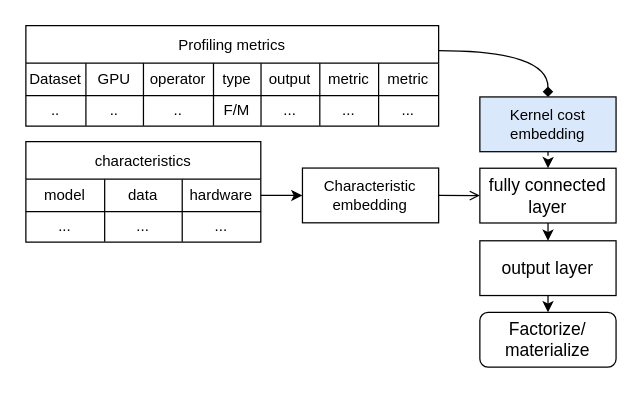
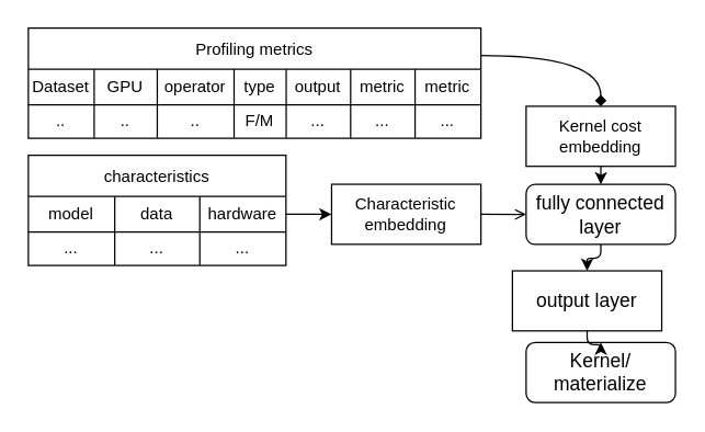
  <mxCell id="0" />
  <mxCell id="1" parent="0" />
  <mxCell id="2" value="characteristics" style="shape=table;startSize=30;container=1;collapsible=0;childLayout=tableLayout;" parent="1" vertex="1"><mxGeometry x="20.148" y="112.755" width="187.833" height="80.27" as="geometry" /></mxCell>
  <mxCell id="3" value="" style="shape=tableRow;horizontal=0;startSize=0;swimlaneHead=0;swimlaneBody=0;top=0;left=0;bottom=0;right=0;collapsible=0;dropTarget=0;fillColor=none;points=[[0,0.5],[1,0.5]];portConstraint=eastwest;" parent="2" vertex="1"><mxGeometry y="30" width="187.833" height="26" as="geometry" /></mxCell>
  <mxCell id="4" value="model" style="shape=partialRectangle;html=1;whiteSpace=wrap;connectable=0;overflow=hidden;fillColor=none;top=0;left=0;bottom=0;right=0;pointerEvents=1;" parent="3" vertex="1"><mxGeometry width="63" height="26" as="geometry"><mxRectangle width="63" height="26" as="alternateBounds" /></mxGeometry></mxCell>
  <mxCell id="5" value="data" style="shape=partialRectangle;html=1;whiteSpace=wrap;connectable=0;overflow=hidden;fillColor=none;top=0;left=0;bottom=0;right=0;pointerEvents=1;" parent="3" vertex="1"><mxGeometry x="63" width="62" height="26" as="geometry"><mxRectangle width="62" height="26" as="alternateBounds" /></mxGeometry></mxCell>
  <mxCell id="6" value="hardware" style="shape=partialRectangle;html=1;whiteSpace=wrap;connectable=0;overflow=hidden;fillColor=none;top=0;left=0;bottom=0;right=0;pointerEvents=1;" parent="3" vertex="1"><mxGeometry x="125" width="63" height="26" as="geometry"><mxRectangle width="63" height="26" as="alternateBounds" /></mxGeometry></mxCell>
  <mxCell id="7" value="" style="shape=tableRow;horizontal=0;startSize=0;swimlaneHead=0;swimlaneBody=0;top=0;left=0;bottom=0;right=0;collapsible=0;dropTarget=0;fillColor=none;points=[[0,0.5],[1,0.5]];portConstraint=eastwest;" parent="2" vertex="1"><mxGeometry y="56" width="187.833" height="24" as="geometry" /></mxCell>
  <mxCell id="8" value="..." style="shape=partialRectangle;html=1;whiteSpace=wrap;connectable=0;overflow=hidden;fillColor=none;top=0;left=0;bottom=0;right=0;pointerEvents=1;" parent="7" vertex="1"><mxGeometry width="63" height="24" as="geometry"><mxRectangle width="63" height="24" as="alternateBounds" /></mxGeometry></mxCell>
  <mxCell id="9" value="..." style="shape=partialRectangle;html=1;whiteSpace=wrap;connectable=0;overflow=hidden;fillColor=none;top=0;left=0;bottom=0;right=0;pointerEvents=1;" parent="7" vertex="1"><mxGeometry x="63" width="62" height="24" as="geometry"><mxRectangle width="62" height="24" as="alternateBounds" /></mxGeometry></mxCell>
  <mxCell id="10" value="..." style="shape=partialRectangle;html=1;whiteSpace=wrap;connectable=0;overflow=hidden;fillColor=none;top=0;left=0;bottom=0;right=0;pointerEvents=1;" parent="7" vertex="1"><mxGeometry x="125" width="63" height="24" as="geometry"><mxRectangle width="63" height="24" as="alternateBounds" /></mxGeometry></mxCell>
- <mxCell id="11" value="Kernel cost embedding" style="whiteSpace=wrap;html=1;startSize=30;fillColor=#dae8fc;" parent="1" vertex="1"><mxGeometry x="383.111" y="77" width="108.889" height="43.784" as="geometry" /></mxCell>
+ <mxCell id="11" value="Kernel cost embedding" style="whiteSpace=wrap;html=1;startSize=30;" parent="1" vertex="1"><mxGeometry x="383.111" y="77" width="108.889" height="43.784" as="geometry" /></mxCell>
  <mxCell id="12" value="Profiling metrics" style="shape=table;startSize=30;container=1;collapsible=0;childLayout=tableLayout;" parent="1" vertex="1"><mxGeometry x="20.15" y="20" width="330" height="80.27" as="geometry" /></mxCell>
  <mxCell id="13" value="" style="shape=tableRow;horizontal=0;startSize=0;swimlaneHead=0;swimlaneBody=0;top=0;left=0;bottom=0;right=0;collapsible=0;dropTarget=0;fillColor=none;points=[[0,0.5],[1,0.5]];portConstraint=eastwest;" parent="12" vertex="1"><mxGeometry y="30" width="330" height="26" as="geometry" /></mxCell>
  <mxCell id="14" value="Dataset" style="shape=partialRectangle;html=1;whiteSpace=wrap;connectable=0;overflow=hidden;fillColor=none;top=0;left=0;bottom=0;right=0;pointerEvents=1;" parent="13" vertex="1"><mxGeometry width="48" height="26" as="geometry"><mxRectangle width="48" height="26" as="alternateBounds" /></mxGeometry></mxCell>
  <mxCell id="15" value="GPU" style="shape=partialRectangle;html=1;whiteSpace=wrap;connectable=0;overflow=hidden;fillColor=none;top=0;left=0;bottom=0;right=0;pointerEvents=1;" parent="13" vertex="1"><mxGeometry x="48" width="46" height="26" as="geometry"><mxRectangle width="46" height="26" as="alternateBounds" /></mxGeometry></mxCell>
  <mxCell id="16" value="operator" style="shape=partialRectangle;html=1;whiteSpace=wrap;connectable=0;overflow=hidden;fillColor=none;top=0;left=0;bottom=0;right=0;pointerEvents=1;" parent="13" vertex="1"><mxGeometry x="94" width="56" height="26" as="geometry"><mxRectangle width="56" height="26" as="alternateBounds" /></mxGeometry></mxCell>
  <mxCell id="17" value="type" style="shape=partialRectangle;html=1;whiteSpace=wrap;connectable=0;overflow=hidden;fillColor=none;top=0;left=0;bottom=0;right=0;pointerEvents=1;" parent="13" vertex="1"><mxGeometry x="150" width="38" height="26" as="geometry"><mxRectangle width="38" height="26" as="alternateBounds" /></mxGeometry></mxCell>
  <mxCell id="18" value="output" style="shape=partialRectangle;html=1;whiteSpace=wrap;connectable=0;overflow=hidden;fillColor=none;top=0;left=0;bottom=0;right=0;pointerEvents=1;" parent="13" vertex="1"><mxGeometry x="188" width="47" height="26" as="geometry"><mxRectangle width="47" height="26" as="alternateBounds" /></mxGeometry></mxCell>
  <mxCell id="19" value="metric" style="shape=partialRectangle;html=1;whiteSpace=wrap;connectable=0;overflow=hidden;fillColor=none;top=0;left=0;bottom=0;right=0;pointerEvents=1;" parent="13" vertex="1"><mxGeometry x="235" width="47" height="26" as="geometry"><mxRectangle width="47" height="26" as="alternateBounds" /></mxGeometry></mxCell>
  <mxCell id="20" value="metric" style="shape=partialRectangle;html=1;whiteSpace=wrap;connectable=0;overflow=hidden;fillColor=none;top=0;left=0;bottom=0;right=0;pointerEvents=1;" parent="13" vertex="1"><mxGeometry x="282" width="48" height="26" as="geometry"><mxRectangle width="48" height="26" as="alternateBounds" /></mxGeometry></mxCell>
  <mxCell id="21" value="" style="shape=tableRow;horizontal=0;startSize=0;swimlaneHead=0;swimlaneBody=0;top=0;left=0;bottom=0;right=0;collapsible=0;dropTarget=0;fillColor=none;points=[[0,0.5],[1,0.5]];portConstraint=eastwest;" parent="12" vertex="1"><mxGeometry y="56" width="330" height="24" as="geometry" /></mxCell>
  <mxCell id="22" value=".." style="shape=partialRectangle;html=1;whiteSpace=wrap;connectable=0;overflow=hidden;fillColor=none;top=0;left=0;bottom=0;right=0;pointerEvents=1;" parent="21" vertex="1"><mxGeometry width="48" height="24" as="geometry"><mxRectangle width="48" height="24" as="alternateBounds" /></mxGeometry></mxCell>
  <mxCell id="23" value=".." style="shape=partialRectangle;html=1;whiteSpace=wrap;connectable=0;overflow=hidden;fillColor=none;top=0;left=0;bottom=0;right=0;pointerEvents=1;" parent="21" vertex="1"><mxGeometry x="48" width="46" height="24" as="geometry"><mxRectangle width="46" height="24" as="alternateBounds" /></mxGeometry></mxCell>
  <mxCell id="24" value=".." style="shape=partialRectangle;html=1;whiteSpace=wrap;connectable=0;overflow=hidden;fillColor=none;top=0;left=0;bottom=0;right=0;pointerEvents=1;" parent="21" vertex="1"><mxGeometry x="94" width="56" height="24" as="geometry"><mxRectangle width="56" height="24" as="alternateBounds" /></mxGeometry></mxCell>
  <mxCell id="25" value="F/M" style="shape=partialRectangle;html=1;whiteSpace=wrap;connectable=0;overflow=hidden;fillColor=none;top=0;left=0;bottom=0;right=0;pointerEvents=1;" parent="21" vertex="1"><mxGeometry x="150" width="38" height="24" as="geometry"><mxRectangle width="38" height="24" as="alternateBounds" /></mxGeometry></mxCell>
  <mxCell id="26" value="..." style="shape=partialRectangle;html=1;whiteSpace=wrap;connectable=0;overflow=hidden;fillColor=none;top=0;left=0;bottom=0;right=0;pointerEvents=1;" parent="21" vertex="1"><mxGeometry x="188" width="47" height="24" as="geometry"><mxRectangle width="47" height="24" as="alternateBounds" /></mxGeometry></mxCell>
  <mxCell id="27" value="..." style="shape=partialRectangle;html=1;whiteSpace=wrap;connectable=0;overflow=hidden;fillColor=none;top=0;left=0;bottom=0;right=0;pointerEvents=1;" parent="21" vertex="1"><mxGeometry x="235" width="47" height="24" as="geometry"><mxRectangle width="47" height="24" as="alternateBounds" /></mxGeometry></mxCell>
  <mxCell id="28" value="..." style="shape=partialRectangle;html=1;whiteSpace=wrap;connectable=0;overflow=hidden;fillColor=none;top=0;left=0;bottom=0;right=0;pointerEvents=1;" parent="21" vertex="1"><mxGeometry x="282" width="48" height="24" as="geometry"><mxRectangle width="48" height="24" as="alternateBounds" /></mxGeometry></mxCell>
  <mxCell id="29" value="Characteristic embedding" style="whiteSpace=wrap;html=1;startSize=30;" parent="1" vertex="1"><mxGeometry x="241.266" y="133.859" width="108.889" height="43.784" as="geometry" /></mxCell>
- <mxCell id="30" value="fully connected layer" style="whiteSpace=wrap;html=1;fontSize=14;" parent="1" vertex="1"><mxGeometry x="383.111" y="134" width="108.889" height="43.784" as="geometry" /></mxCell>
- <mxCell id="31" value="Factorize/&lt;br&gt;materialize" style="rounded=1;whiteSpace=wrap;html=1;fontSize=14;" parent="1" vertex="1"><mxGeometry x="383.111" y="249.216" width="108.889" height="43.784" as="geometry" /></mxCell>
- <mxCell id="32" value="output layer" style="whiteSpace=wrap;html=1;fontSize=14;" parent="1" vertex="1"><mxGeometry x="383.111" y="192" width="108.889" height="43.784" as="geometry" /></mxCell>
+ <mxCell id="30" value="fully connected layer" style="whiteSpace=wrap;html=1;fontSize=14;rounded=1;" parent="1" vertex="1"><mxGeometry x="383.111" y="134" width="108.889" height="43.784" as="geometry" /></mxCell>
+ <mxCell id="31" value="Kernel/&lt;br&gt;materialize" style="rounded=1;whiteSpace=wrap;html=1;fontSize=14;" parent="1" vertex="1"><mxGeometry x="383.111" y="249.216" width="108.889" height="43.784" as="geometry" /></mxCell>
+ <mxCell id="32" value="output layer" style="whiteSpace=wrap;html=1;fontSize=14;" parent="1" vertex="1"><mxGeometry x="373.111" y="197" width="108.889" height="43.784" as="geometry" /></mxCell>
  <mxCell id="33" style="edgeStyle=orthogonalEdgeStyle;html=1;curved=1;entryX=0.5;entryY=0;entryDx=0;entryDy=0;exitX=1;exitY=0.25;exitDx=0;exitDy=0;endArrow=diamond;" parent="1" source="12" target="11" edge="1"><mxGeometry relative="1" as="geometry"><mxPoint x="546.444" y="465.135" as="targetPoint" /><Array as="points"><mxPoint x="438" y="40" /></Array></mxGeometry></mxCell>
  <mxCell id="34" value="" style="edgeStyle=orthogonalEdgeStyle;html=1;fontSize=14;exitX=1;exitY=0.5;exitDx=0;exitDy=0;entryX=0;entryY=0.5;entryDx=0;entryDy=0;" parent="1" source="3" target="29" edge="1"><mxGeometry relative="1" as="geometry"><Array as="points"><mxPoint x="222" y="156" /><mxPoint x="222" y="156" /></Array></mxGeometry></mxCell>
- <mxCell id="35" style="edgeStyle=orthogonalEdgeStyle;html=1;entryX=0.5;entryY=0;entryDx=0;entryDy=0;elbow=vertical;curved=1;dashed=1;" parent="1" source="11" target="30" edge="1"><mxGeometry relative="1" as="geometry" /></mxCell>
+ <mxCell id="35" style="edgeStyle=orthogonalEdgeStyle;html=1;entryX=0.5;entryY=0;entryDx=0;entryDy=0;elbow=vertical;curved=1;" parent="1" source="11" target="30" edge="1"><mxGeometry relative="1" as="geometry" /></mxCell>
  <mxCell id="36" style="edgeStyle=orthogonalEdgeStyle;curved=1;html=1;entryX=0;entryY=0.5;entryDx=0;entryDy=0;elbow=vertical;endArrow=open;" parent="1" source="29" target="30" edge="1"><mxGeometry relative="1" as="geometry" /></mxCell>
  <mxCell id="37" value="" style="edgeStyle=orthogonalEdgeStyle;html=1;fontSize=14;" parent="1" source="30" target="32" edge="1"><mxGeometry relative="1" as="geometry" /></mxCell>
  <mxCell id="38" style="edgeStyle=orthogonalEdgeStyle;html=1;fontSize=14;" parent="1" source="32" target="31" edge="1"><mxGeometry relative="1" as="geometry" /></mxCell>
